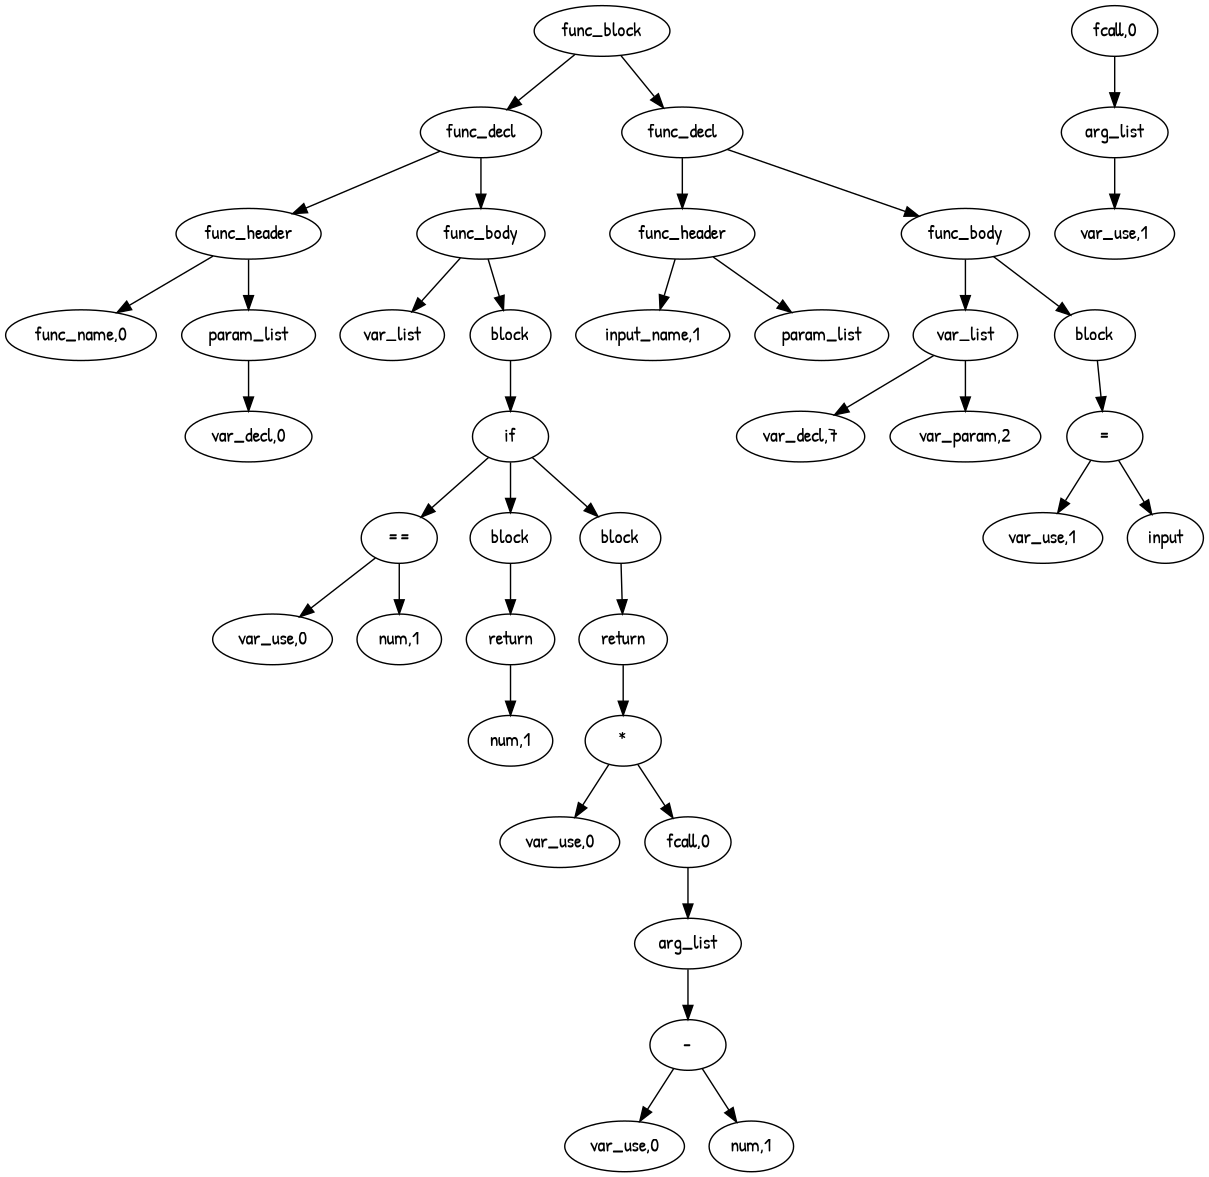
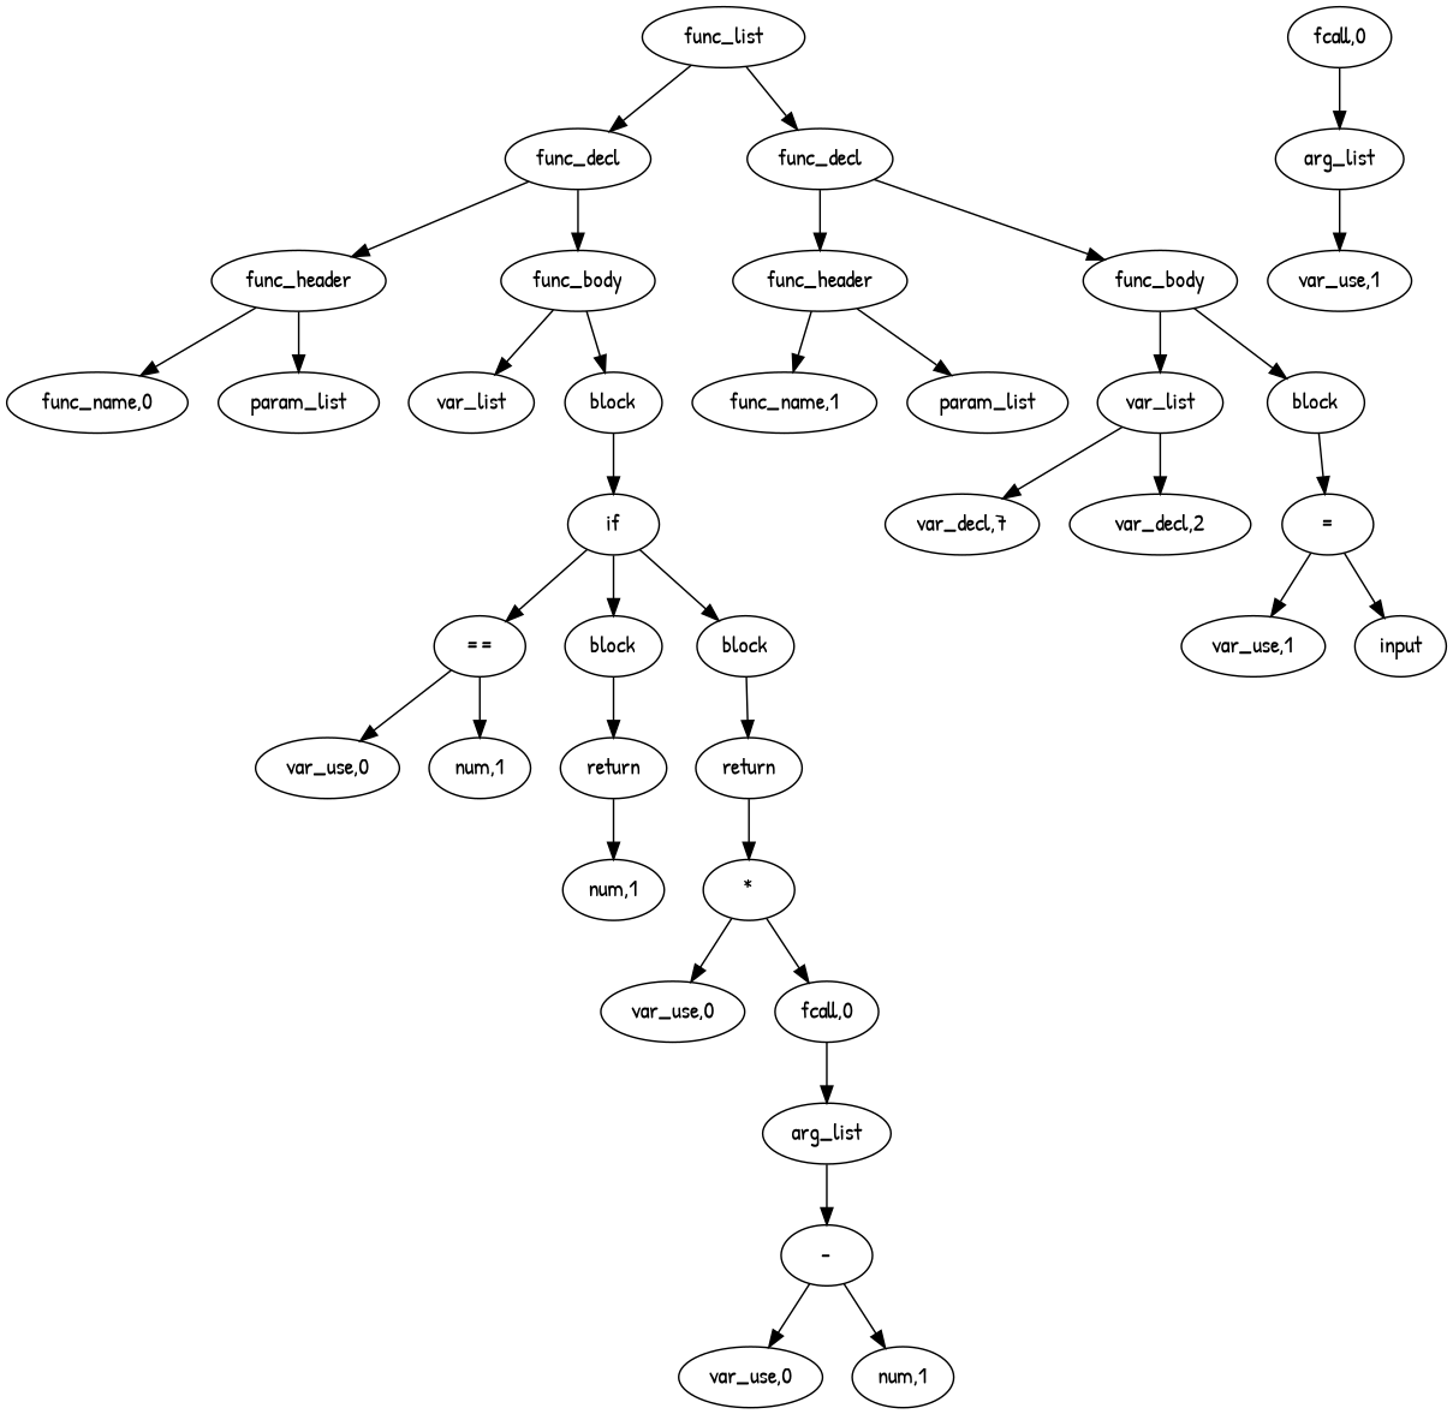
  digraph {
    fontname="Patrick Hand"
    ordering=out
    node [fontname="Patrick Hand"]
    edge [fontname="Patrick Hand"]
-   n1 [label=func_block]
+   n1 [label=func_list]
    n2 [label=func_decl]
    n3 [label=func_decl]
    n4 [label=func_header]
    n5 [label=func_body]
    n6 [label=func_header]
    n7 [label=func_body]
    n8 [label="func_name,0"]
    n9 [label=param_list]
    n10 [label=var_list]
    n11 [label=block]
-   n12 [label="var_decl,0"]
    n13 [label=if]
    n14 [label="=="]
    n15 [label=block]
    n16 [label=block]
    n17 [label="var_use,0"]
    n18 [label="num,1"]
    n19 [label=return]
    n20 [label=return]
    n21 [label="num,1"]
    n22 [label="*"]
    n23 [label="var_use,0"]
    n24 [label="fcall,0"]
    n25 [label=arg_list]
    n26 [label="-"]
    n27 [label="var_use,0"]
    n28 [label="num,1"]
-   n29 [label="input_name,1"]
+   n29 [label="func_name,1"]
    n30 [label=param_list]
    n31 [label=var_list]
    n32 [label=block]
    n33 [label="var_decl,7"]
-   n34 [label="var_param,2"]
+   n34 [label="var_decl,2"]
    n35 [label="="]
    n36 [label="var_use,1"]
    n37 [label=input]
    n38 [label="fcall,0"]
    n39 [label=arg_list]
    n40 [label="var_use,1"]
    n1 -> n2
    n1 -> n3
    n2 -> n4
    n2 -> n5
    n3 -> n6
    n3 -> n7
    n4 -> n8
    n4 -> n9
    n5 -> n10
    n5 -> n11
    n6 -> n29
    n6 -> n30
    n7 -> n31
    n7 -> n32
-   n9 -> n12
    n11 -> n13
    n13 -> n14
    n13 -> n15
    n13 -> n16
    n14 -> n17
    n14 -> n18
    n15 -> n19
    n16 -> n20
    n19 -> n21
    n20 -> n22
    n22 -> n23
    n22 -> n24
    n24 -> n25
    n25 -> n26
    n26 -> n27
    n26 -> n28
    n31 -> n33
    n31 -> n34
    n32 -> n35
    n35 -> n36
    n35 -> n37
    n38 -> n39
    n39 -> n40
  }
